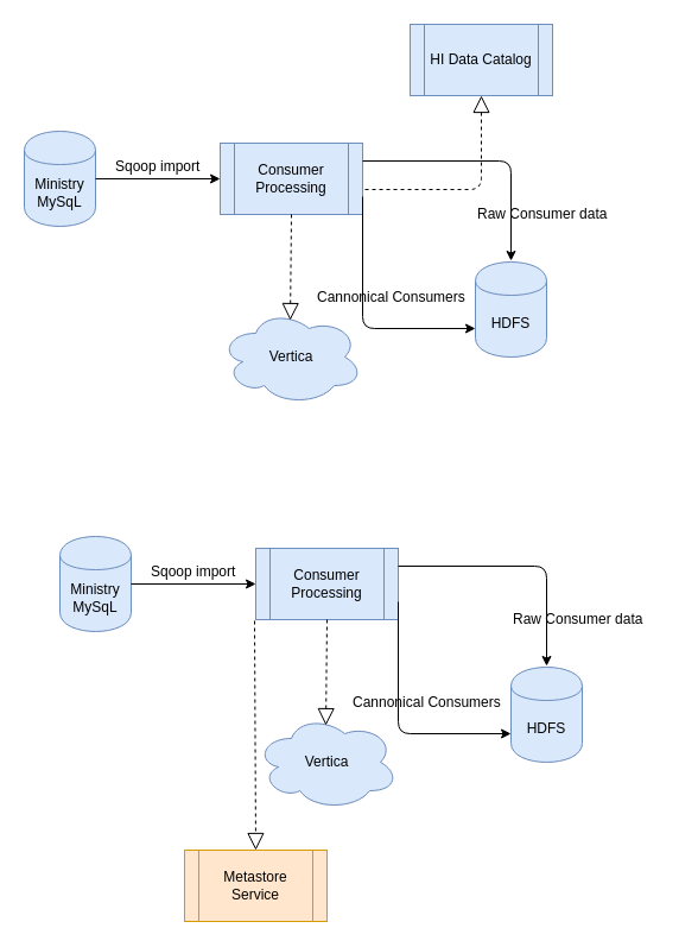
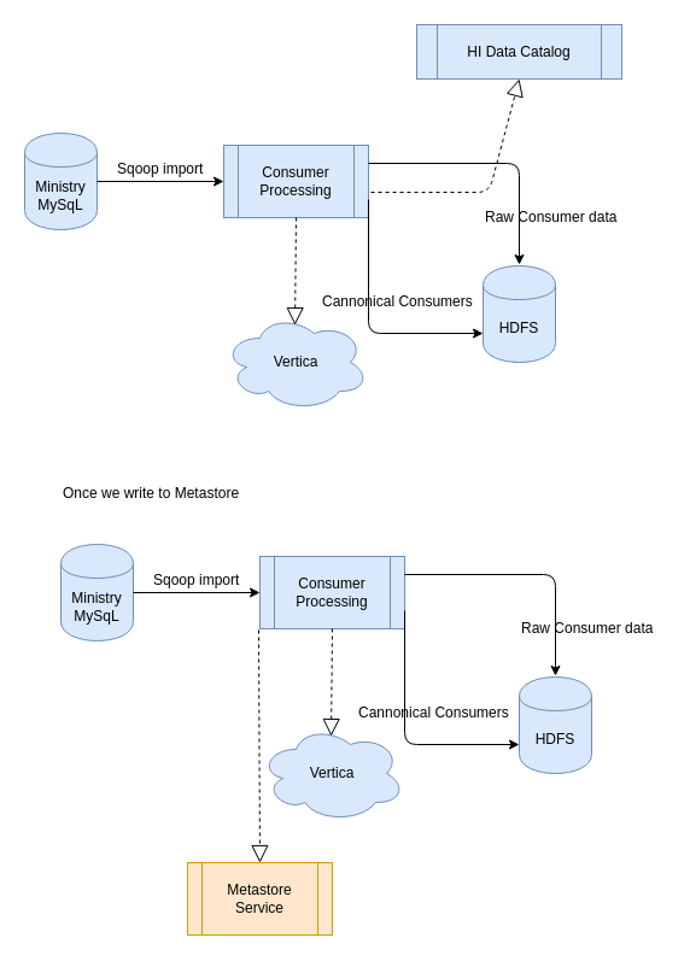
  <mxCell id="0" />
  <mxCell id="1" parent="0" />
  <mxCell id="2" value="Ministry MySqL" style="shape=cylinder;whiteSpace=wrap;html=1;boundedLbl=1;backgroundOutline=1;fillColor=#dae8fc;strokeColor=#6c8ebf;" vertex="1" parent="1"><mxGeometry x="20" y="110" width="60" height="80" as="geometry" /></mxCell>
  <mxCell id="3" value="Consumer Processing" style="shape=process;whiteSpace=wrap;html=1;backgroundOutline=1;fillColor=#dae8fc;strokeColor=#6c8ebf;" vertex="1" parent="1"><mxGeometry x="185" y="120" width="120" height="60" as="geometry" /></mxCell>
  <mxCell id="4" value="HDFS" style="shape=cylinder;whiteSpace=wrap;html=1;boundedLbl=1;backgroundOutline=1;fillColor=#dae8fc;strokeColor=#6c8ebf;" vertex="1" parent="1"><mxGeometry x="400" y="220" width="60" height="80" as="geometry" /></mxCell>
  <mxCell id="5" value="" style="endArrow=classic;html=1;exitX=1;exitY=0.5;exitDx=0;exitDy=0;entryX=0;entryY=0.5;entryDx=0;entryDy=0;" edge="1" parent="1" source="2" target="3"><mxGeometry width="50" height="50" relative="1" as="geometry"><mxPoint x="90" y="170" as="sourcePoint" /><mxPoint x="140" y="120" as="targetPoint" /></mxGeometry></mxCell>
  <mxCell id="6" value="" style="endArrow=classic;html=1;exitX=1;exitY=0.25;exitDx=0;exitDy=0;" edge="1" parent="1" source="3"><mxGeometry width="50" height="50" relative="1" as="geometry"><mxPoint x="325" y="170" as="sourcePoint" /><mxPoint x="430" y="219" as="targetPoint" /><Array as="points"><mxPoint x="430" y="135" /></Array></mxGeometry></mxCell>
  <mxCell id="7" value="" style="endArrow=classic;html=1;entryX=0;entryY=0.7;entryDx=0;entryDy=0;exitX=1;exitY=0.75;exitDx=0;exitDy=0;" edge="1" parent="1" source="3" target="4"><mxGeometry width="50" height="50" relative="1" as="geometry"><mxPoint x="455" y="260" as="sourcePoint" /><mxPoint x="405" y="150" as="targetPoint" /><Array as="points"><mxPoint x="305" y="276" /></Array></mxGeometry></mxCell>
  <mxCell id="8" value="Vertica" style="ellipse;shape=cloud;whiteSpace=wrap;html=1;fillColor=#dae8fc;strokeColor=#6c8ebf;" vertex="1" parent="1"><mxGeometry x="185" y="260" width="120" height="80" as="geometry" /></mxCell>
  <mxCell id="9" value="Sqoop import" style="text;html=1;resizable=0;points=[];autosize=1;align=left;verticalAlign=top;spacingTop=-4;" vertex="1" parent="1"><mxGeometry x="95" y="130" width="90" height="20" as="geometry" /></mxCell>
  <mxCell id="10" value="Raw Consumer data" style="text;html=1;resizable=0;points=[];autosize=1;align=left;verticalAlign=top;spacingTop=-4;" vertex="1" parent="1"><mxGeometry x="400" y="170" width="120" height="20" as="geometry" /></mxCell>
  <mxCell id="11" value="Cannonical Consumers&amp;nbsp;" style="text;html=1;resizable=0;points=[];autosize=1;align=left;verticalAlign=top;spacingTop=-4;" vertex="1" parent="1"><mxGeometry x="265" y="240" width="140" height="20" as="geometry" /></mxCell>
- <mxCell id="12" value="&lt;span&gt;HI Data Catalog&lt;/span&gt;" style="shape=process;whiteSpace=wrap;html=1;backgroundOutline=1;fillColor=#dae8fc;strokeColor=#6c8ebf;" vertex="1" parent="1"><mxGeometry x="345" y="20" width="120" height="60" as="geometry" /></mxCell>
+ <mxCell id="12" value="&lt;span&gt;HI Data Catalog&lt;/span&gt;" style="shape=process;whiteSpace=wrap;html=1;backgroundOutline=1;fillColor=#dae8fc;strokeColor=#6c8ebf;" vertex="1" parent="1"><mxGeometry x="345" y="20" width="170" height="45" as="geometry" /></mxCell>
  <mxCell id="13" value="" style="endArrow=block;dashed=1;endFill=0;endSize=12;html=1;exitX=0.5;exitY=1;exitDx=0;exitDy=0;entryX=0.492;entryY=0.113;entryDx=0;entryDy=0;entryPerimeter=0;" edge="1" parent="1" source="3" target="8"><mxGeometry width="160" relative="1" as="geometry"><mxPoint x="55" y="230" as="sourcePoint" /><mxPoint x="215" y="230" as="targetPoint" /></mxGeometry></mxCell>
  <mxCell id="14" value="" style="endArrow=block;dashed=1;endFill=0;endSize=12;html=1;exitX=1.017;exitY=0.65;exitDx=0;exitDy=0;exitPerimeter=0;entryX=0.5;entryY=1;entryDx=0;entryDy=0;" edge="1" parent="1" source="3" target="12"><mxGeometry width="160" relative="1" as="geometry"><mxPoint x="425" y="130" as="sourcePoint" /><mxPoint x="585" y="130" as="targetPoint" /><Array as="points"><mxPoint x="405" y="159" /></Array></mxGeometry></mxCell>
  <mxCell id="15" value="Ministry MySqL" style="shape=cylinder;whiteSpace=wrap;html=1;boundedLbl=1;backgroundOutline=1;fillColor=#dae8fc;strokeColor=#6c8ebf;" vertex="1" parent="1"><mxGeometry x="50" y="451" width="60" height="80" as="geometry" /></mxCell>
  <mxCell id="16" value="Consumer Processing" style="shape=process;whiteSpace=wrap;html=1;backgroundOutline=1;fillColor=#dae8fc;strokeColor=#6c8ebf;" vertex="1" parent="1"><mxGeometry x="215" y="461" width="120" height="60" as="geometry" /></mxCell>
  <mxCell id="17" value="HDFS" style="shape=cylinder;whiteSpace=wrap;html=1;boundedLbl=1;backgroundOutline=1;fillColor=#dae8fc;strokeColor=#6c8ebf;" vertex="1" parent="1"><mxGeometry x="430" y="561" width="60" height="80" as="geometry" /></mxCell>
  <mxCell id="18" value="" style="endArrow=classic;html=1;exitX=1;exitY=0.5;exitDx=0;exitDy=0;entryX=0;entryY=0.5;entryDx=0;entryDy=0;" edge="1" parent="1" source="15" target="16"><mxGeometry width="50" height="50" relative="1" as="geometry"><mxPoint x="120" y="511" as="sourcePoint" /><mxPoint x="170" y="461" as="targetPoint" /></mxGeometry></mxCell>
  <mxCell id="19" value="" style="endArrow=classic;html=1;exitX=1;exitY=0.25;exitDx=0;exitDy=0;" edge="1" parent="1" source="16"><mxGeometry width="50" height="50" relative="1" as="geometry"><mxPoint x="355" y="511" as="sourcePoint" /><mxPoint x="460" y="560" as="targetPoint" /><Array as="points"><mxPoint x="460" y="476" /></Array></mxGeometry></mxCell>
  <mxCell id="20" value="" style="endArrow=classic;html=1;entryX=0;entryY=0.7;entryDx=0;entryDy=0;exitX=1;exitY=0.75;exitDx=0;exitDy=0;" edge="1" parent="1" source="16" target="17"><mxGeometry width="50" height="50" relative="1" as="geometry"><mxPoint x="485" y="601" as="sourcePoint" /><mxPoint x="435" y="491" as="targetPoint" /><Array as="points"><mxPoint x="335" y="617" /></Array></mxGeometry></mxCell>
  <mxCell id="21" value="Vertica" style="ellipse;shape=cloud;whiteSpace=wrap;html=1;fillColor=#dae8fc;strokeColor=#6c8ebf;" vertex="1" parent="1"><mxGeometry x="215" y="601" width="120" height="80" as="geometry" /></mxCell>
  <mxCell id="22" value="Sqoop import" style="text;html=1;resizable=0;points=[];autosize=1;align=left;verticalAlign=top;spacingTop=-4;" vertex="1" parent="1"><mxGeometry x="125" y="471" width="90" height="20" as="geometry" /></mxCell>
  <mxCell id="23" value="Raw Consumer data" style="text;html=1;resizable=0;points=[];autosize=1;align=left;verticalAlign=top;spacingTop=-4;" vertex="1" parent="1"><mxGeometry x="430" y="511" width="120" height="20" as="geometry" /></mxCell>
  <mxCell id="24" value="Cannonical Consumers&amp;nbsp;" style="text;html=1;resizable=0;points=[];autosize=1;align=left;verticalAlign=top;spacingTop=-4;" vertex="1" parent="1"><mxGeometry x="295" y="581" width="140" height="20" as="geometry" /></mxCell>
  <mxCell id="25" value="" style="endArrow=block;dashed=1;endFill=0;endSize=12;html=1;exitX=0.5;exitY=1;exitDx=0;exitDy=0;entryX=0.492;entryY=0.113;entryDx=0;entryDy=0;entryPerimeter=0;" edge="1" parent="1" source="16" target="21"><mxGeometry width="160" relative="1" as="geometry"><mxPoint x="85" y="571" as="sourcePoint" /><mxPoint x="245" y="571" as="targetPoint" /></mxGeometry></mxCell>
  <mxCell id="26" value="" style="endArrow=block;dashed=1;endFill=0;endSize=12;html=1;entryX=0.5;entryY=0;entryDx=0;entryDy=0;" edge="1" parent="1" target="27"><mxGeometry width="160" relative="1" as="geometry"><mxPoint x="214" y="522" as="sourcePoint" /><mxPoint x="214" y="729" as="targetPoint" /></mxGeometry></mxCell>
  <mxCell id="27" value="&lt;span&gt;Metastore Service&lt;/span&gt;" style="shape=process;whiteSpace=wrap;html=1;backgroundOutline=1;fillColor=#ffe6cc;strokeColor=#d79b00;" vertex="1" parent="1"><mxGeometry x="155" y="715" width="120" height="60" as="geometry" /></mxCell>
+ <mxCell id="28" value="Once we write to Metastore" style="text;html=1;resizable=0;points=[];autosize=1;align=left;verticalAlign=top;spacingTop=-4;" vertex="1" parent="1"><mxGeometry x="50" y="399" width="160" height="20" as="geometry" /></mxCell>
